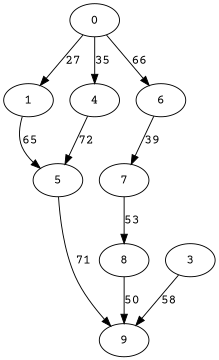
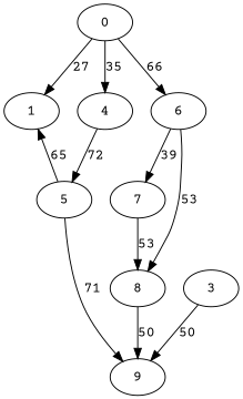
  digraph {
    fontname="Courier Prime"
    node [fontname="Courier Prime"]
    edge [fontname="Courier Prime"]
    0
    1
    4
    6
    5
    7
    8
    9
    3
    0 -> 1 [label=27]
    0 -> 4 [label=35]
    0 -> 6 [label=66]
-   1 -> 5 [label=65]
+   5 -> 1 [label=65]
    4 -> 5 [label=72]
    6 -> 7 [label=39]
+   6 -> 8 [label=53]
    5 -> 9 [label=71]
    7 -> 8 [label=53]
    8 -> 9 [label=50]
-   3 -> 9 [label=58]
+   3 -> 9 [label=50]
  }
